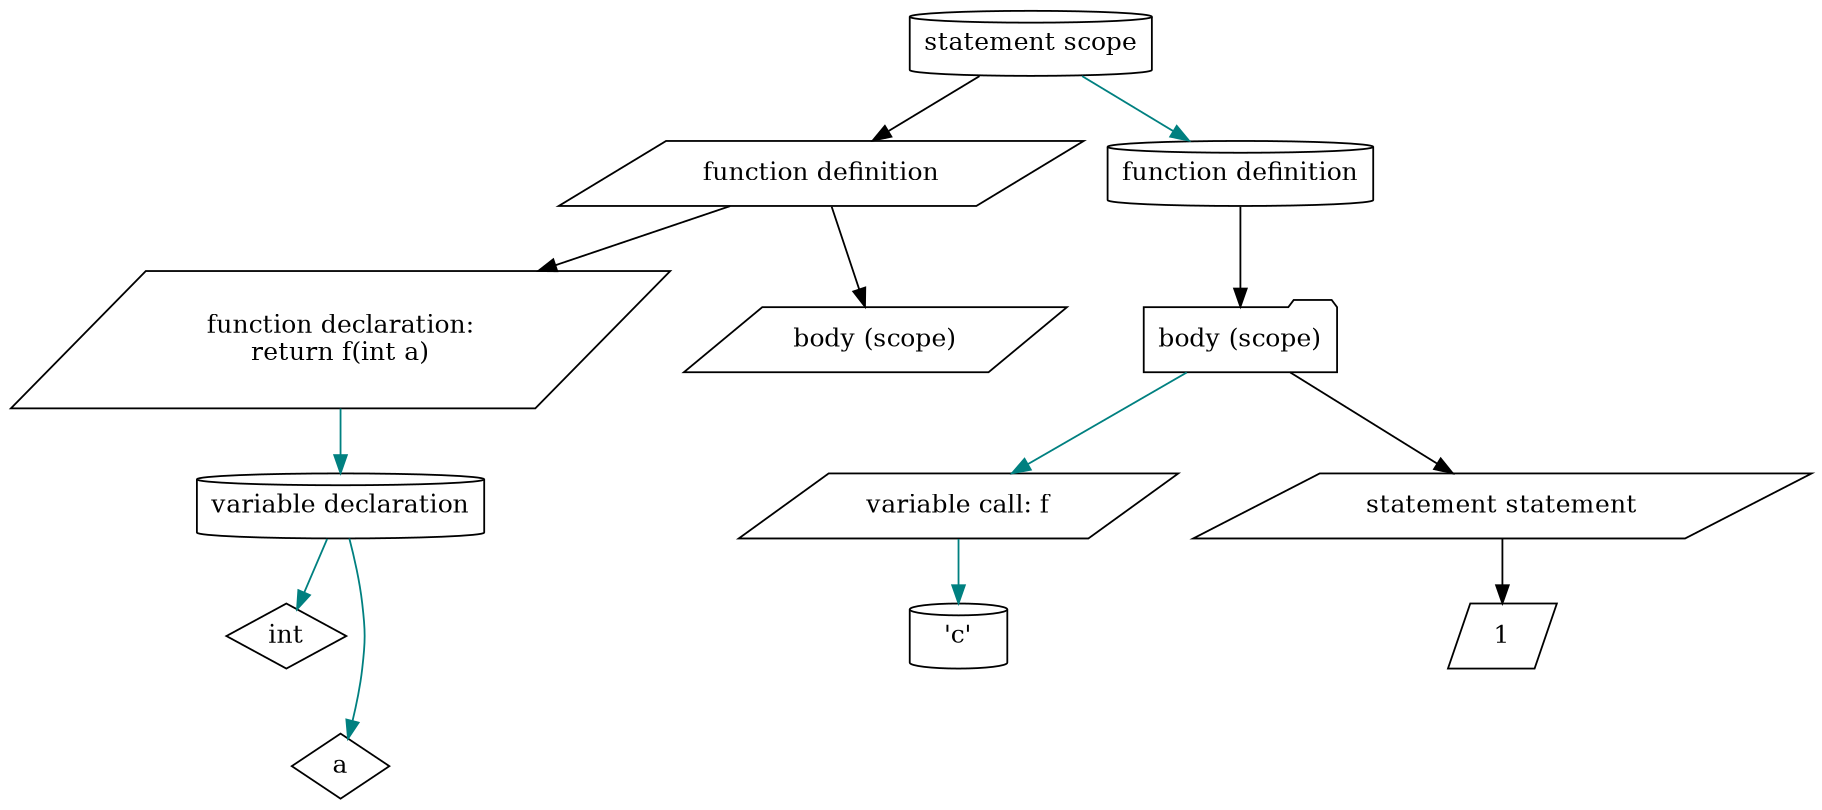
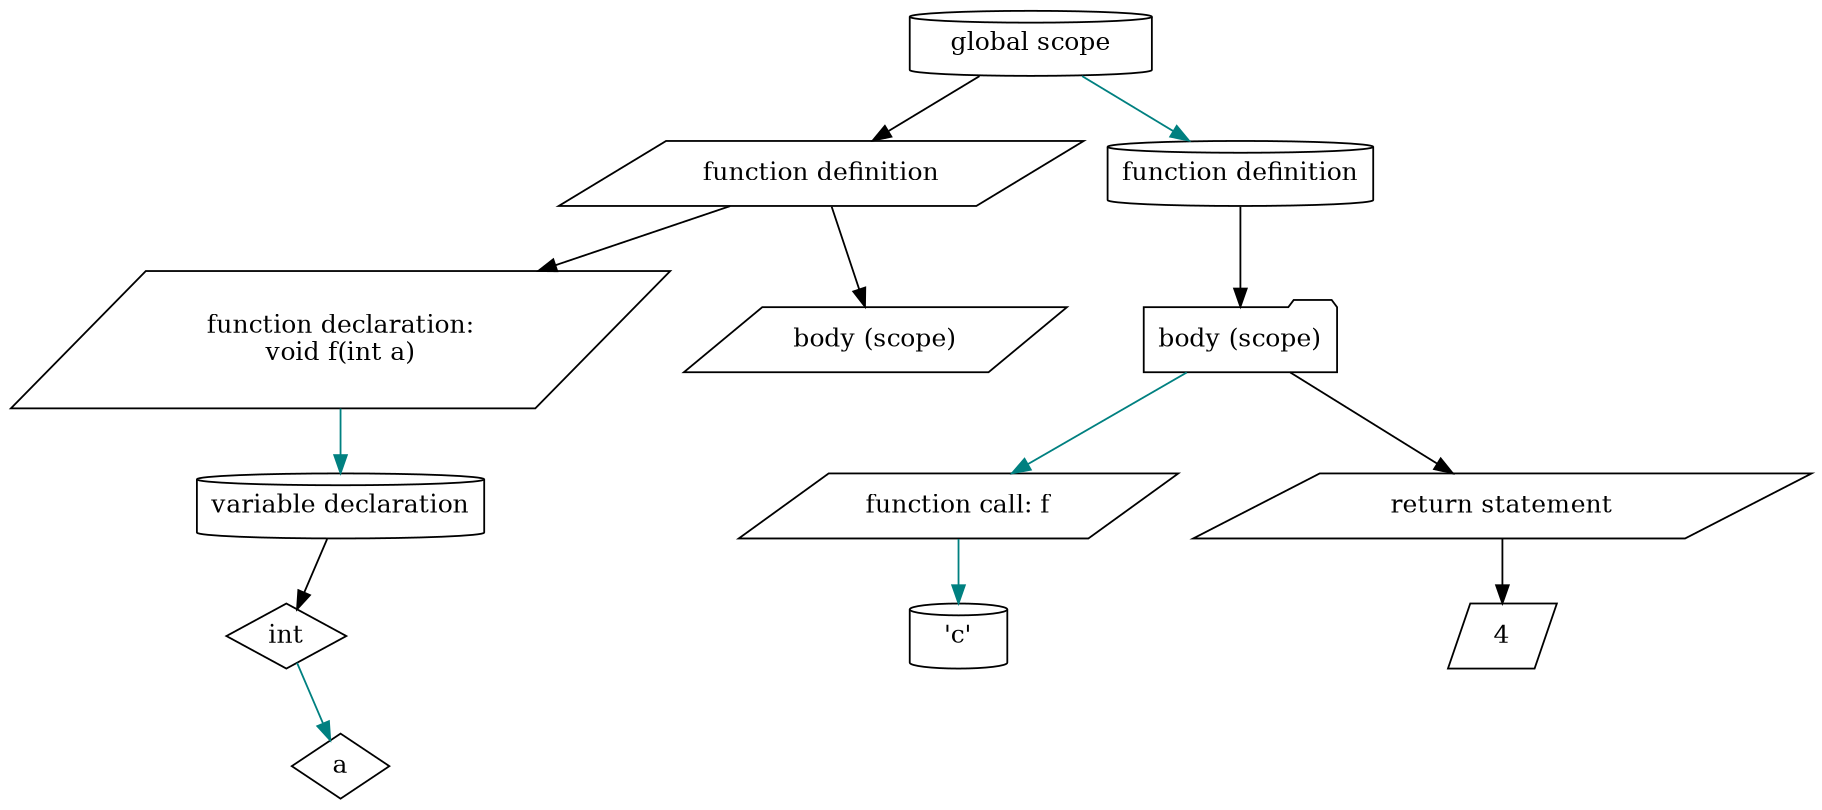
  digraph {
    node [shape=parallelogram]
    edge [color=black]
    n1 [label=int shape=diamond]
    n2 [label="variable declaration" shape=cylinder]
    n3 [label=a shape=diamond]
-   n4 [label="function declaration:\nreturn f(int a)"]
+   n4 [label="function declaration:\nvoid f(int a)"]
    n5 [label="function definition"]
    n6 [label="body (scope)"]
-   n7 [label="statement scope" shape=cylinder]
+   n7 [label="global scope" shape=cylinder]
    n8 [label="function definition" shape=cylinder]
    n9 [label="body (scope)" shape=folder]
-   n10 [label="variable call: f"]
-   n11 [label="statement statement"]
+   n10 [label="function call: f"]
+   n11 [label="return statement"]
    n12 [label="'c'" shape=cylinder]
-   n13 [label=1]
-   n2 -> n1 [color=teal]
-   n2 -> n3 [color=teal]
+   n13 [label=4]
+   n2 -> n1
+   n1 -> n3 [color=teal]
    n4 -> n2 [color=teal]
    n5 -> n4
    n5 -> n6
    n7 -> n5
    n7 -> n8 [color=teal]
    n8 -> n9
    n9 -> n10 [color=teal]
    n9 -> n11
    n10 -> n12 [color=teal]
    n11 -> n13
  }
